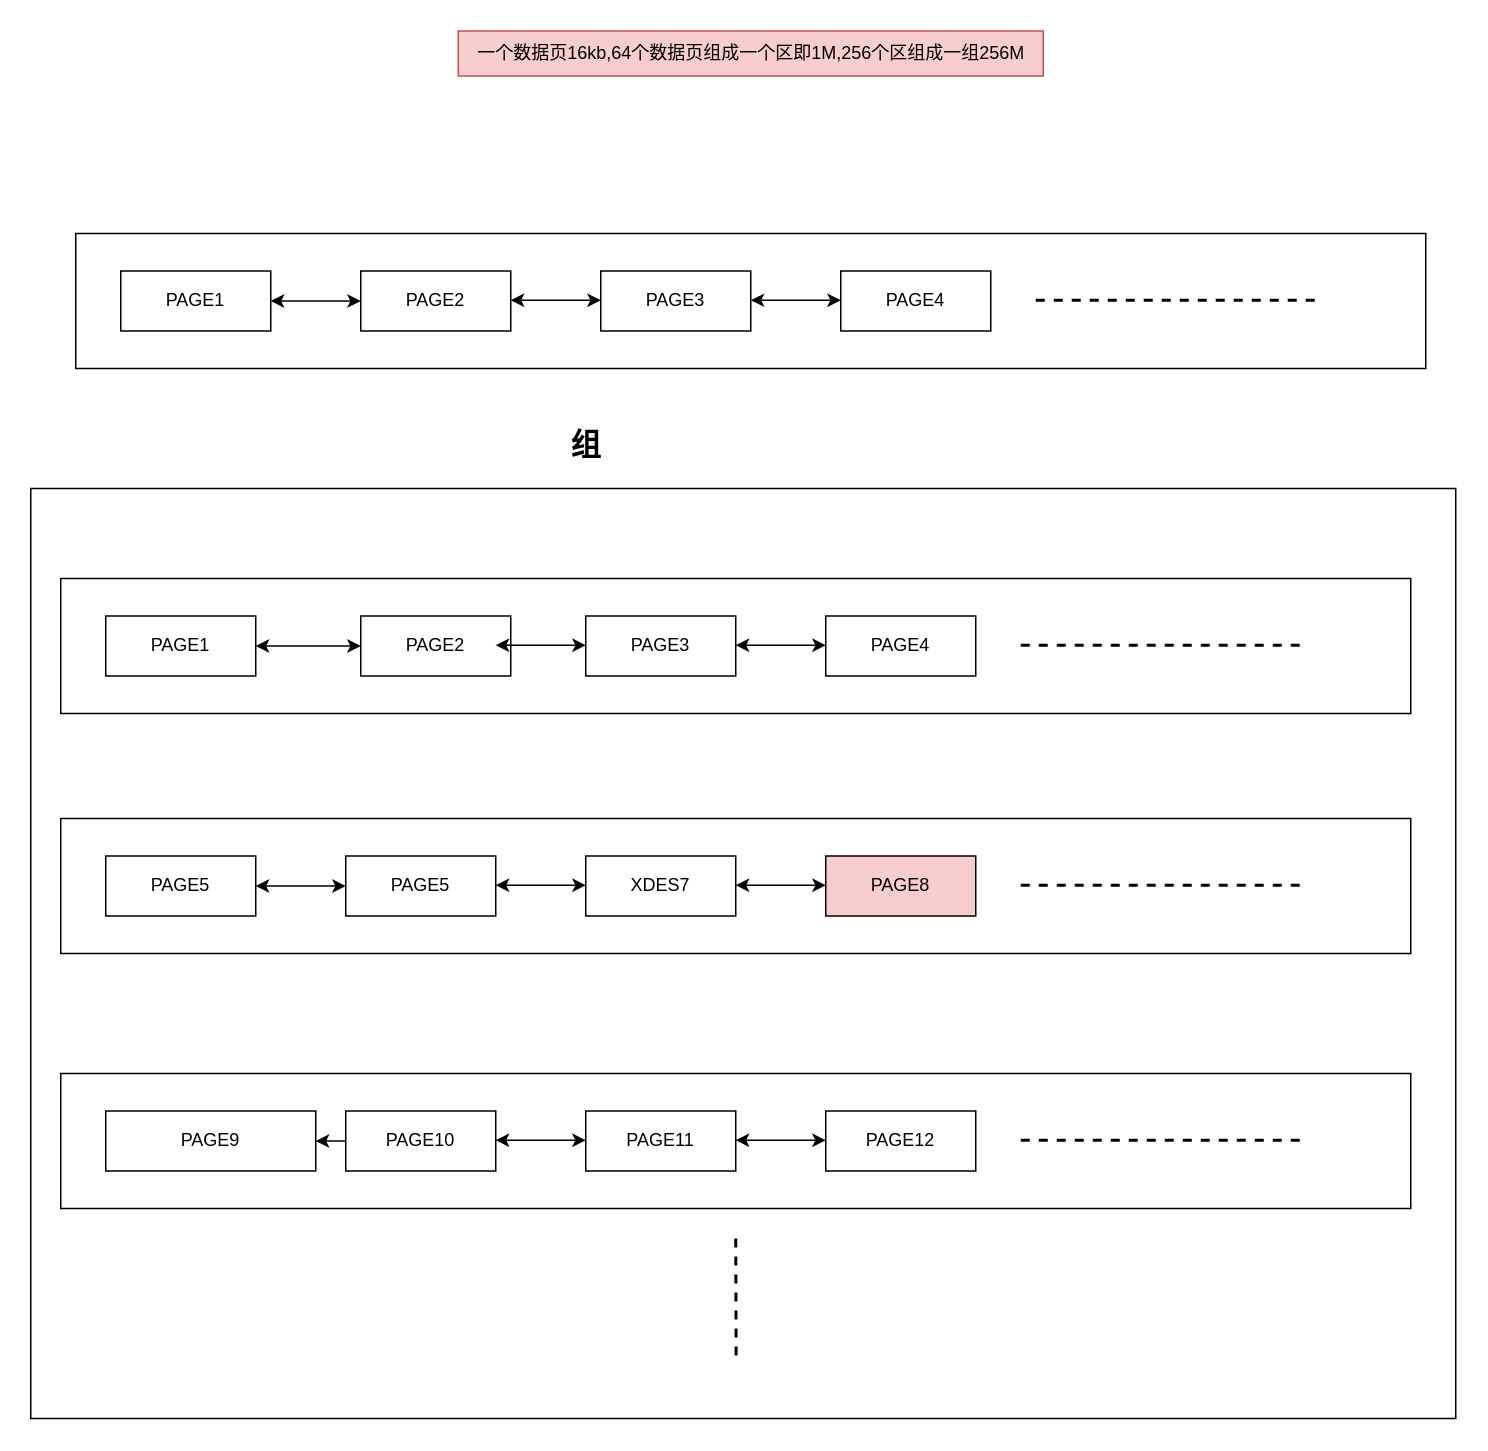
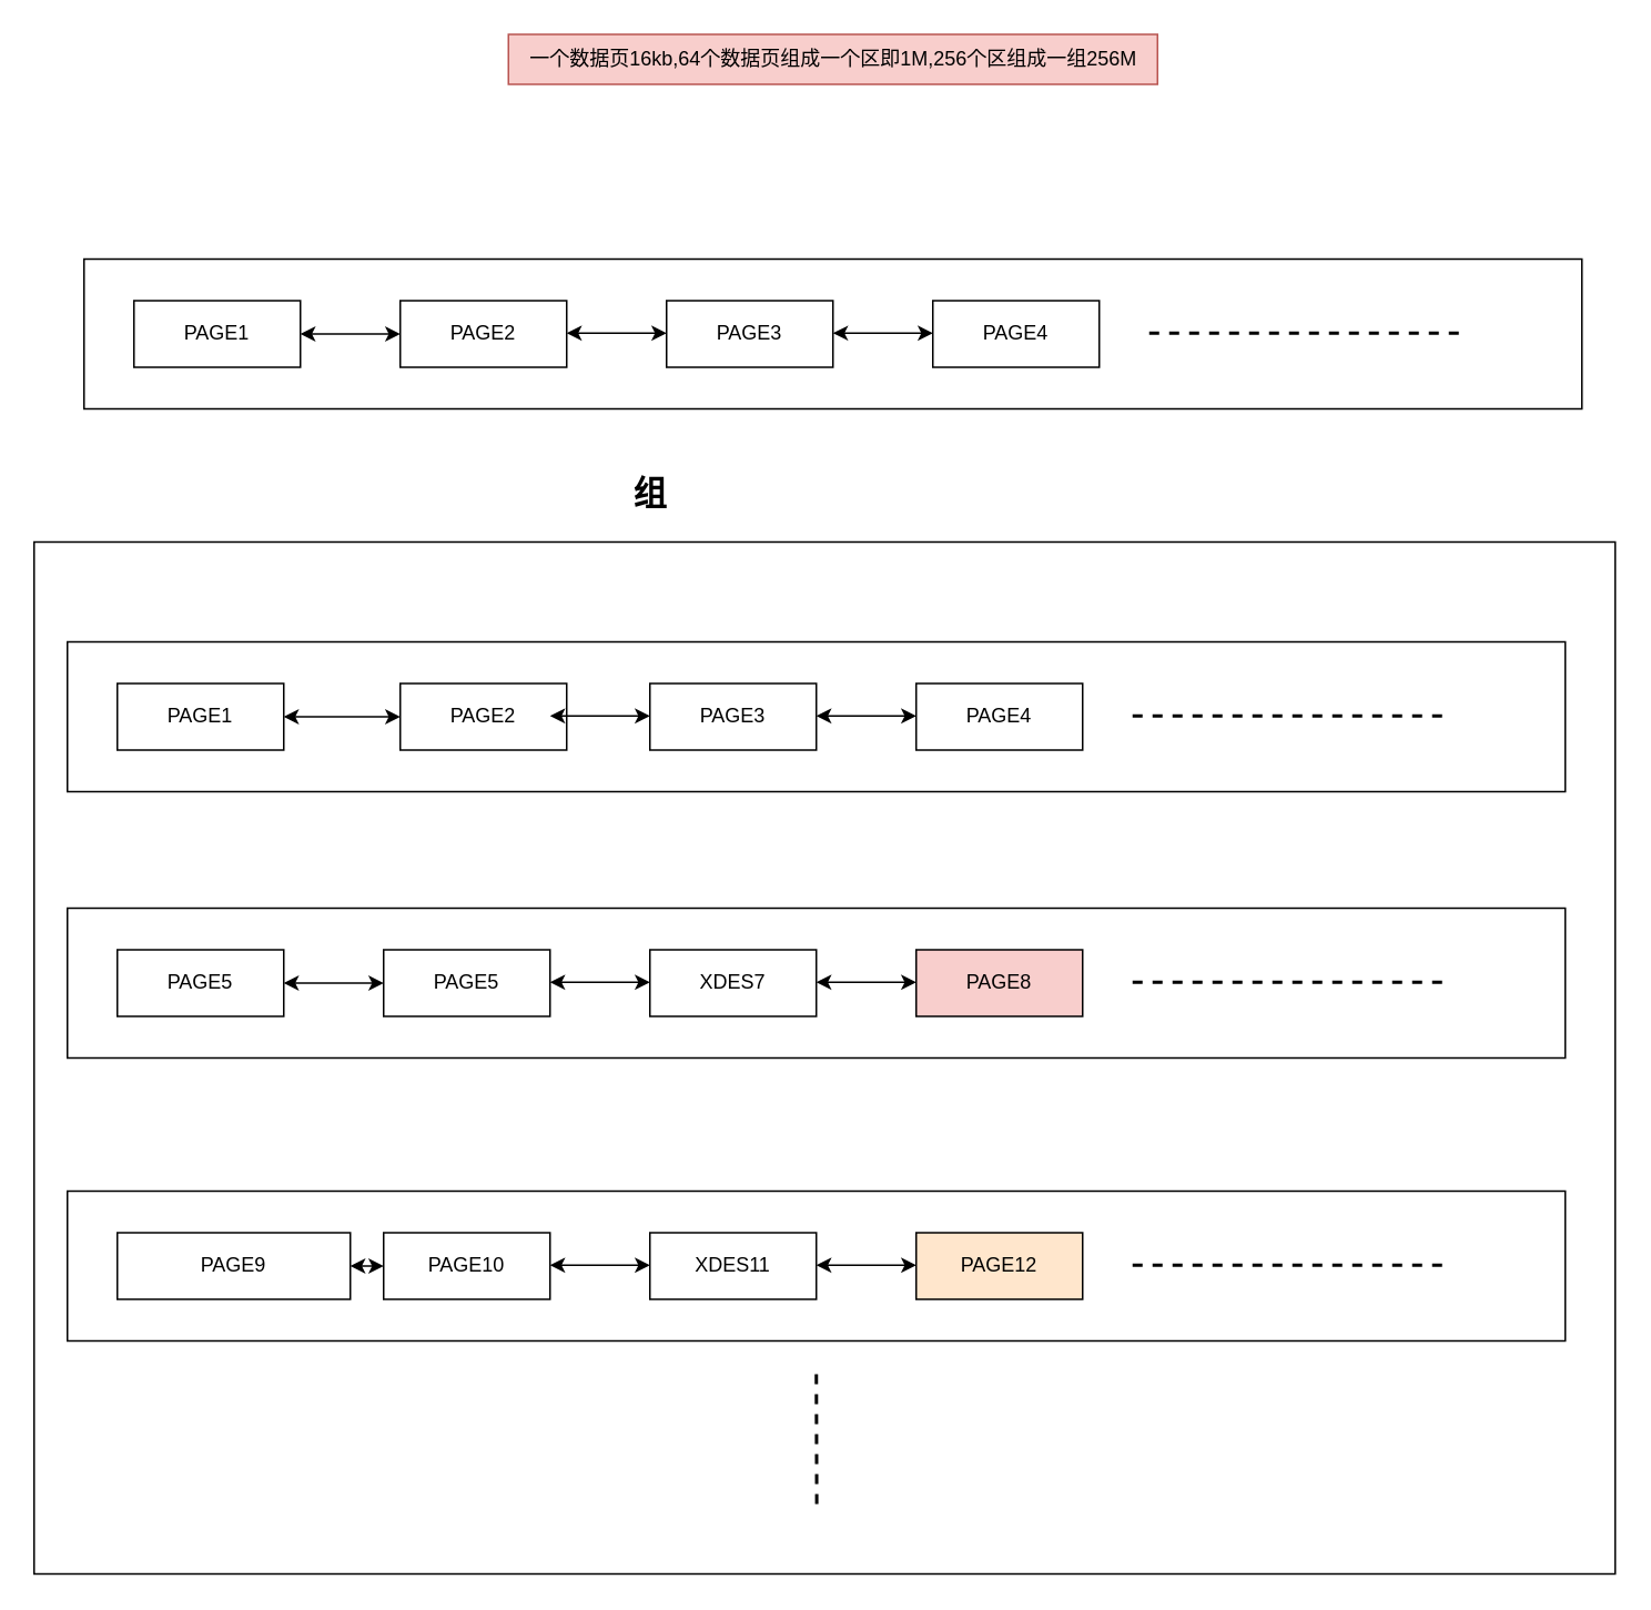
  <mxCell id="0" />
  <mxCell id="1" parent="0" />
  <mxCell id="2" value="" style="rounded=0;whiteSpace=wrap;html=1;fontSize=15;" vertex="1" parent="1"><mxGeometry x="20" y="325" width="950" height="620" as="geometry" /></mxCell>
  <mxCell id="3" value="一个数据页16kb,64个数据页组成一个区即1M,256个区组成一组256M" style="text;html=1;align=center;verticalAlign=middle;resizable=0;points=[];autosize=1;strokeColor=#b85450;fillColor=#f8cecc;" vertex="1" parent="1"><mxGeometry x="305" y="20" width="390" height="30" as="geometry" /></mxCell>
  <mxCell id="4" value="" style="rounded=0;whiteSpace=wrap;html=1;" vertex="1" parent="1"><mxGeometry x="50" y="155" width="900" height="90" as="geometry" /></mxCell>
  <mxCell id="5" value="PAGE4" style="rounded=0;whiteSpace=wrap;html=1;" vertex="1" parent="1"><mxGeometry x="560" y="180" width="100" height="40" as="geometry" /></mxCell>
  <mxCell id="6" value="PAGE3" style="rounded=0;whiteSpace=wrap;html=1;" vertex="1" parent="1"><mxGeometry x="400" y="180" width="100" height="40" as="geometry" /></mxCell>
  <mxCell id="7" value="PAGE2" style="rounded=0;whiteSpace=wrap;html=1;" vertex="1" parent="1"><mxGeometry x="240" y="180" width="100" height="40" as="geometry" /></mxCell>
  <mxCell id="8" value="PAGE1" style="rounded=0;whiteSpace=wrap;html=1;" vertex="1" parent="1"><mxGeometry x="80" y="180" width="100" height="40" as="geometry" /></mxCell>
  <mxCell id="9" value="" style="endArrow=classic;html=1;rounded=0;strokeColor=none;" edge="1" parent="1"><mxGeometry width="50" height="50" relative="1" as="geometry"><mxPoint x="370" y="385" as="sourcePoint" /><mxPoint x="420" y="335" as="targetPoint" /></mxGeometry></mxCell>
  <mxCell id="10" value="" style="endArrow=classic;startArrow=classic;html=1;rounded=0;exitX=1;exitY=0.5;exitDx=0;exitDy=0;entryX=0;entryY=0.5;entryDx=0;entryDy=0;" edge="1" parent="1" source="8" target="7"><mxGeometry width="50" height="50" relative="1" as="geometry"><mxPoint x="180" y="305" as="sourcePoint" /><mxPoint x="230" y="255" as="targetPoint" /></mxGeometry></mxCell>
  <mxCell id="11" value="" style="endArrow=classic;startArrow=classic;html=1;rounded=0;exitX=1;exitY=0.5;exitDx=0;exitDy=0;entryX=0;entryY=0.5;entryDx=0;entryDy=0;" edge="1" parent="1"><mxGeometry width="50" height="50" relative="1" as="geometry"><mxPoint x="340" y="199.5" as="sourcePoint" /><mxPoint x="400" y="199.5" as="targetPoint" /></mxGeometry></mxCell>
  <mxCell id="12" value="" style="endArrow=classic;startArrow=classic;html=1;rounded=0;exitX=1;exitY=0.5;exitDx=0;exitDy=0;entryX=0;entryY=0.5;entryDx=0;entryDy=0;" edge="1" parent="1"><mxGeometry width="50" height="50" relative="1" as="geometry"><mxPoint x="500" y="199.5" as="sourcePoint" /><mxPoint x="560" y="199.5" as="targetPoint" /></mxGeometry></mxCell>
  <mxCell id="13" value="" style="endArrow=none;dashed=1;html=1;rounded=0;strokeWidth=2;" edge="1" parent="1"><mxGeometry width="50" height="50" relative="1" as="geometry"><mxPoint x="690" y="199.5" as="sourcePoint" /><mxPoint x="880" y="199.5" as="targetPoint" /></mxGeometry></mxCell>
  <mxCell id="14" value="" style="rounded=0;whiteSpace=wrap;html=1;" vertex="1" parent="1"><mxGeometry x="40" y="385" width="900" height="90" as="geometry" /></mxCell>
  <mxCell id="15" value="PAGE4" style="rounded=0;whiteSpace=wrap;html=1;" vertex="1" parent="1"><mxGeometry x="550" y="410" width="100" height="40" as="geometry" /></mxCell>
  <mxCell id="16" value="PAGE3" style="rounded=0;whiteSpace=wrap;html=1;" vertex="1" parent="1"><mxGeometry x="390" y="410" width="100" height="40" as="geometry" /></mxCell>
  <mxCell id="17" value="PAGE2" style="rounded=0;whiteSpace=wrap;html=1;" vertex="1" parent="1"><mxGeometry x="240" y="410" width="100" height="40" as="geometry" /></mxCell>
  <mxCell id="18" value="PAGE1" style="rounded=0;whiteSpace=wrap;html=1;" vertex="1" parent="1"><mxGeometry x="70" y="410" width="100" height="40" as="geometry" /></mxCell>
  <mxCell id="19" value="" style="endArrow=classic;startArrow=classic;html=1;rounded=0;exitX=1;exitY=0.5;exitDx=0;exitDy=0;entryX=0;entryY=0.5;entryDx=0;entryDy=0;" edge="1" parent="1" source="18" target="17"><mxGeometry width="50" height="50" relative="1" as="geometry"><mxPoint x="170" y="535" as="sourcePoint" /><mxPoint x="220" y="485" as="targetPoint" /></mxGeometry></mxCell>
  <mxCell id="20" value="" style="endArrow=classic;startArrow=classic;html=1;rounded=0;exitX=1;exitY=0.5;exitDx=0;exitDy=0;entryX=0;entryY=0.5;entryDx=0;entryDy=0;" edge="1" parent="1"><mxGeometry width="50" height="50" relative="1" as="geometry"><mxPoint x="330" y="429.5" as="sourcePoint" /><mxPoint x="390" y="429.5" as="targetPoint" /></mxGeometry></mxCell>
  <mxCell id="21" value="" style="endArrow=classic;startArrow=classic;html=1;rounded=0;exitX=1;exitY=0.5;exitDx=0;exitDy=0;entryX=0;entryY=0.5;entryDx=0;entryDy=0;" edge="1" parent="1"><mxGeometry width="50" height="50" relative="1" as="geometry"><mxPoint x="490" y="429.5" as="sourcePoint" /><mxPoint x="550" y="429.5" as="targetPoint" /></mxGeometry></mxCell>
  <mxCell id="22" value="" style="endArrow=none;dashed=1;html=1;rounded=0;strokeWidth=2;" edge="1" parent="1"><mxGeometry width="50" height="50" relative="1" as="geometry"><mxPoint x="680" y="429.5" as="sourcePoint" /><mxPoint x="870" y="429.5" as="targetPoint" /></mxGeometry></mxCell>
  <mxCell id="23" value="" style="rounded=0;whiteSpace=wrap;html=1;" vertex="1" parent="1"><mxGeometry x="40" y="545" width="900" height="90" as="geometry" /></mxCell>
  <mxCell id="24" value="PAGE8" style="rounded=0;whiteSpace=wrap;html=1;fillColor=#f8cecc;" vertex="1" parent="1"><mxGeometry x="550" y="570" width="100" height="40" as="geometry" /></mxCell>
  <mxCell id="25" value="XDES7" style="rounded=0;whiteSpace=wrap;html=1;" vertex="1" parent="1"><mxGeometry x="390" y="570" width="100" height="40" as="geometry" /></mxCell>
  <mxCell id="26" value="PAGE5" style="rounded=0;whiteSpace=wrap;html=1;" vertex="1" parent="1"><mxGeometry x="230" y="570" width="100" height="40" as="geometry" /></mxCell>
  <mxCell id="27" value="PAGE5" style="rounded=0;whiteSpace=wrap;html=1;" vertex="1" parent="1"><mxGeometry x="70" y="570" width="100" height="40" as="geometry" /></mxCell>
  <mxCell id="28" value="" style="endArrow=classic;startArrow=classic;html=1;rounded=0;exitX=1;exitY=0.5;exitDx=0;exitDy=0;entryX=0;entryY=0.5;entryDx=0;entryDy=0;" edge="1" parent="1" source="27" target="26"><mxGeometry width="50" height="50" relative="1" as="geometry"><mxPoint x="170" y="695" as="sourcePoint" /><mxPoint x="220" y="645" as="targetPoint" /></mxGeometry></mxCell>
  <mxCell id="29" value="" style="endArrow=classic;startArrow=classic;html=1;rounded=0;exitX=1;exitY=0.5;exitDx=0;exitDy=0;entryX=0;entryY=0.5;entryDx=0;entryDy=0;" edge="1" parent="1"><mxGeometry width="50" height="50" relative="1" as="geometry"><mxPoint x="330" y="589.5" as="sourcePoint" /><mxPoint x="390" y="589.5" as="targetPoint" /></mxGeometry></mxCell>
  <mxCell id="30" value="" style="endArrow=classic;startArrow=classic;html=1;rounded=0;exitX=1;exitY=0.5;exitDx=0;exitDy=0;entryX=0;entryY=0.5;entryDx=0;entryDy=0;" edge="1" parent="1"><mxGeometry width="50" height="50" relative="1" as="geometry"><mxPoint x="490" y="589.5" as="sourcePoint" /><mxPoint x="550" y="589.5" as="targetPoint" /></mxGeometry></mxCell>
  <mxCell id="31" value="" style="endArrow=none;dashed=1;html=1;rounded=0;strokeWidth=2;" edge="1" parent="1"><mxGeometry width="50" height="50" relative="1" as="geometry"><mxPoint x="680" y="589.5" as="sourcePoint" /><mxPoint x="870" y="589.5" as="targetPoint" /></mxGeometry></mxCell>
  <mxCell id="32" value="" style="rounded=0;whiteSpace=wrap;html=1;" vertex="1" parent="1"><mxGeometry x="40" y="715" width="900" height="90" as="geometry" /></mxCell>
- <mxCell id="33" value="PAGE12" style="rounded=0;whiteSpace=wrap;html=1;" vertex="1" parent="1"><mxGeometry x="550" y="740" width="100" height="40" as="geometry" /></mxCell>
- <mxCell id="34" value="PAGE11" style="rounded=0;whiteSpace=wrap;html=1;" vertex="1" parent="1"><mxGeometry x="390" y="740" width="100" height="40" as="geometry" /></mxCell>
+ <mxCell id="33" value="PAGE12" style="rounded=0;whiteSpace=wrap;html=1;fillColor=#ffe6cc;" vertex="1" parent="1"><mxGeometry x="550" y="740" width="100" height="40" as="geometry" /></mxCell>
+ <mxCell id="34" value="XDES11" style="rounded=0;whiteSpace=wrap;html=1;" vertex="1" parent="1"><mxGeometry x="390" y="740" width="100" height="40" as="geometry" /></mxCell>
  <mxCell id="35" value="PAGE10" style="rounded=0;whiteSpace=wrap;html=1;" vertex="1" parent="1"><mxGeometry x="230" y="740" width="100" height="40" as="geometry" /></mxCell>
  <mxCell id="36" value="PAGE9" style="rounded=0;whiteSpace=wrap;html=1;" vertex="1" parent="1"><mxGeometry x="70" y="740" width="140" height="40" as="geometry" /></mxCell>
- <mxCell id="37" value="" style="endArrow=none;startArrow=classic;html=1;rounded=0;exitX=1;exitY=0.5;exitDx=0;exitDy=0;entryX=0;entryY=0.5;entryDx=0;entryDy=0;" edge="1" parent="1" source="36" target="35"><mxGeometry width="50" height="50" relative="1" as="geometry"><mxPoint x="170" y="865" as="sourcePoint" /><mxPoint x="220" y="815" as="targetPoint" /></mxGeometry></mxCell>
+ <mxCell id="37" value="" style="endArrow=classic;startArrow=classic;html=1;rounded=0;exitX=1;exitY=0.5;exitDx=0;exitDy=0;entryX=0;entryY=0.5;entryDx=0;entryDy=0;" edge="1" parent="1" source="36" target="35"><mxGeometry width="50" height="50" relative="1" as="geometry"><mxPoint x="170" y="865" as="sourcePoint" /><mxPoint x="220" y="815" as="targetPoint" /></mxGeometry></mxCell>
  <mxCell id="38" value="" style="endArrow=classic;startArrow=classic;html=1;rounded=0;exitX=1;exitY=0.5;exitDx=0;exitDy=0;entryX=0;entryY=0.5;entryDx=0;entryDy=0;" edge="1" parent="1"><mxGeometry width="50" height="50" relative="1" as="geometry"><mxPoint x="330" y="759.5" as="sourcePoint" /><mxPoint x="390" y="759.5" as="targetPoint" /></mxGeometry></mxCell>
  <mxCell id="39" value="" style="endArrow=classic;startArrow=classic;html=1;rounded=0;exitX=1;exitY=0.5;exitDx=0;exitDy=0;entryX=0;entryY=0.5;entryDx=0;entryDy=0;" edge="1" parent="1"><mxGeometry width="50" height="50" relative="1" as="geometry"><mxPoint x="490" y="759.5" as="sourcePoint" /><mxPoint x="550" y="759.5" as="targetPoint" /></mxGeometry></mxCell>
  <mxCell id="40" value="" style="endArrow=none;dashed=1;html=1;rounded=0;strokeWidth=2;" edge="1" parent="1"><mxGeometry width="50" height="50" relative="1" as="geometry"><mxPoint x="680" y="759.5" as="sourcePoint" /><mxPoint x="870" y="759.5" as="targetPoint" /></mxGeometry></mxCell>
  <mxCell id="41" value="" style="endArrow=none;dashed=1;html=1;rounded=0;strokeWidth=2;fontSize=15;entryX=0.495;entryY=0.935;entryDx=0;entryDy=0;entryPerimeter=0;" edge="1" parent="1" target="2"><mxGeometry width="50" height="50" relative="1" as="geometry"><mxPoint x="490" y="825" as="sourcePoint" /><mxPoint x="500" y="835" as="targetPoint" /></mxGeometry></mxCell>
  <mxCell id="42" value="组" style="text;html=1;align=center;verticalAlign=middle;resizable=0;points=[];autosize=1;strokeColor=none;fillColor=none;fontSize=20;fontStyle=1" vertex="1" parent="1"><mxGeometry x="370" y="275" width="40" height="40" as="geometry" /></mxCell>
